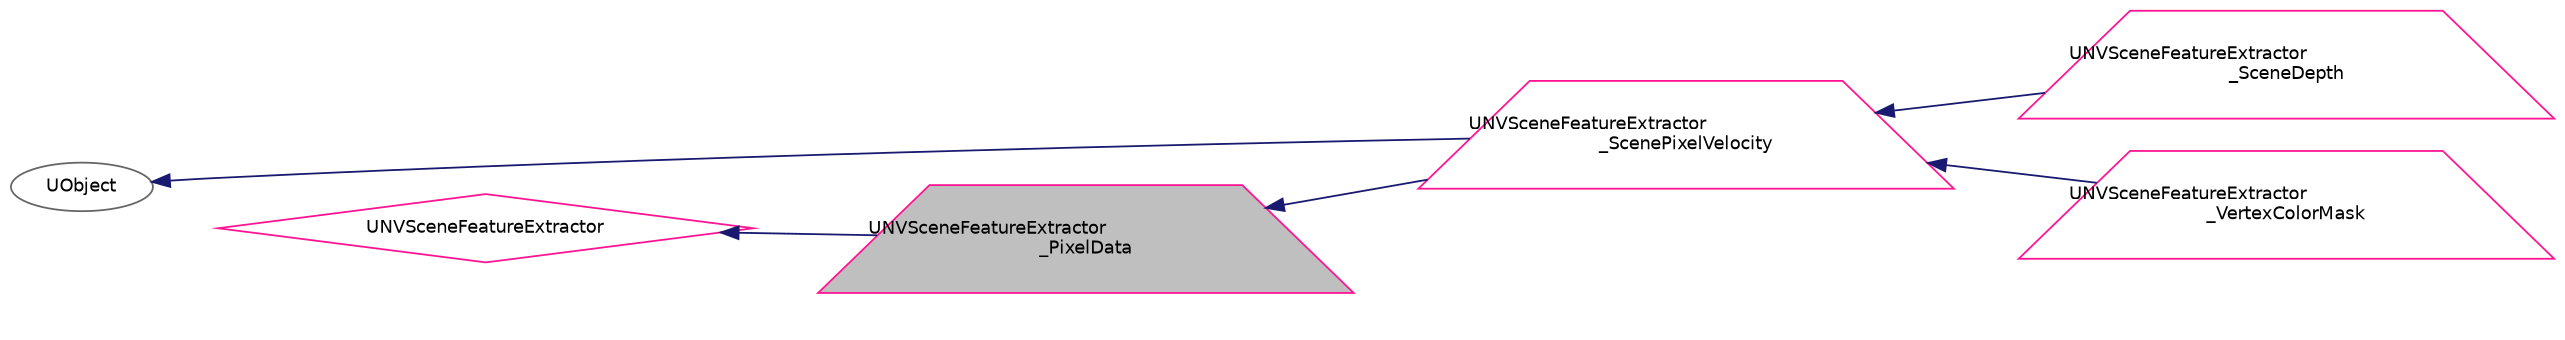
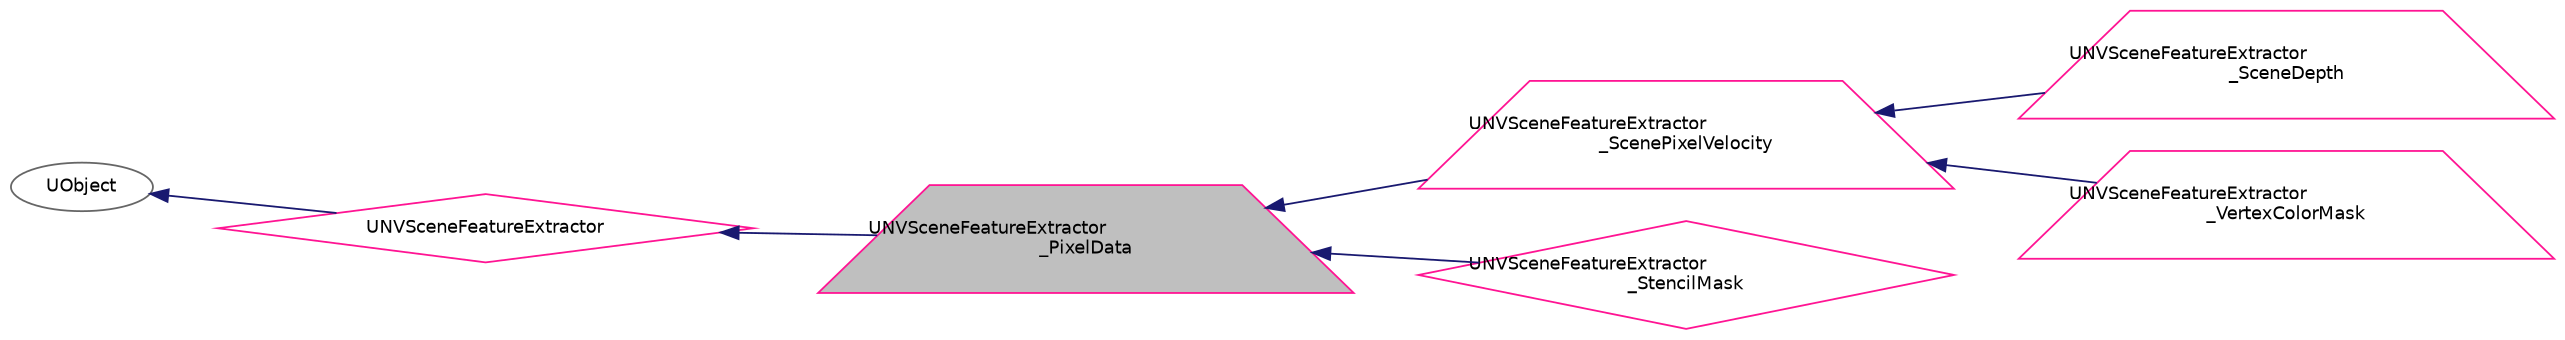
  digraph {
    rankdir=LR
    node [color=deeppink fillcolor=white fontname=Helvetica fontsize=10 shape=trapezium style=filled]
    edge [color=midnightblue dir=back fontname=Helvetica fontsize=10 labelfontname=Helvetica labelfontsize=10 style=solid]
    n1 [fillcolor=grey75 fontcolor=black height=0.2 label="UNVSceneFeatureExtractor\l_PixelData" width=0.4]
    n2 [height=0.2 label="UNVSceneFeatureExtractor\l_ScenePixelVelocity" width=0.4]
+   n3 [height=0.2 label="UNVSceneFeatureExtractor\l_StencilMask" shape=diamond width=0.4]
    n4 [height=0.2 label="UNVSceneFeatureExtractor\l_SceneDepth" width=0.4]
    n5 [height=0.2 label="UNVSceneFeatureExtractor\l_VertexColorMask" width=0.4]
    n6 [height=0.2 label=UNVSceneFeatureExtractor shape=diamond width=0.4]
    n7 [color=gray40 height=0.2 label=UObject shape=ellipse width=0.4]
    n1 -> n2
+   n1 -> n3
    n2 -> n4
    n2 -> n5
    n6 -> n1
-   n7 -> n2
+   n7 -> n6
  }
